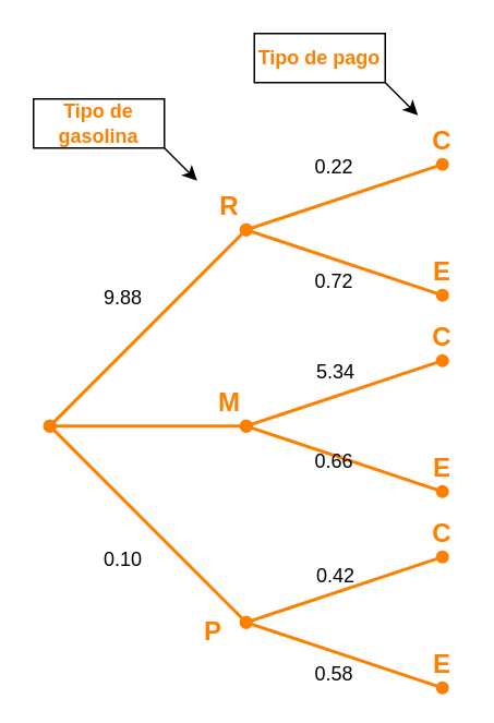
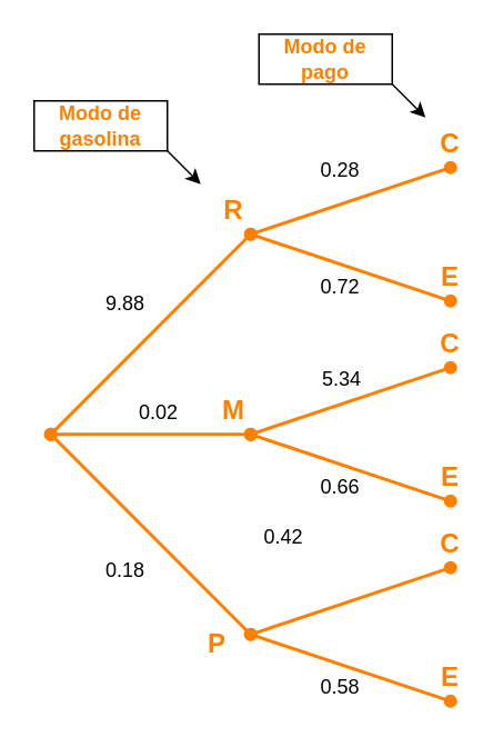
  <mxCell id="0" />
  <mxCell id="1" parent="0" />
- <mxCell id="2" value="&lt;font color=&quot;#ff8000&quot; style=&quot;font-size: 12px;&quot;&gt;&lt;b&gt;Tipo de pago&lt;/b&gt;&lt;/font&gt;" style="text;html=1;strokeColor=default;fillColor=none;align=center;verticalAlign=middle;whiteSpace=wrap;rounded=0;" vertex="1" parent="1"><mxGeometry x="155" y="20" width="80" height="30" as="geometry" /></mxCell>
+ <mxCell id="2" value="&lt;font color=&quot;#ff8000&quot; style=&quot;font-size: 12px;&quot;&gt;&lt;b&gt;Modo de pago&lt;/b&gt;&lt;/font&gt;" style="text;html=1;strokeColor=default;fillColor=none;align=center;verticalAlign=middle;whiteSpace=wrap;rounded=0;" vertex="1" parent="1"><mxGeometry x="155" y="20" width="80" height="30" as="geometry" /></mxCell>
  <mxCell id="3" value="" style="endArrow=classic;html=1;rounded=0;strokeColor=#000000;strokeWidth=1;fontSize=12;fontColor=#FF8000;exitX=1;exitY=1;exitDx=0;exitDy=0;" edge="1" parent="1" source="2"><mxGeometry width="50" height="50" relative="1" as="geometry"><mxPoint x="165" y="150" as="sourcePoint" /><mxPoint x="255" y="70" as="targetPoint" /></mxGeometry></mxCell>
  <mxCell id="4" value="" style="endArrow=none;html=1;rounded=0;strokeColor=#FF8000;strokeWidth=2;startArrow=oval;startFill=1;" edge="1" parent="1"><mxGeometry width="50" height="50" relative="1" as="geometry"><mxPoint x="30" y="260" as="sourcePoint" /><mxPoint x="150" y="140" as="targetPoint" /></mxGeometry></mxCell>
  <mxCell id="5" value="" style="endArrow=none;html=1;rounded=0;strokeColor=#FF8000;strokeWidth=2;startArrow=oval;startFill=1;" edge="1" parent="1"><mxGeometry width="50" height="50" relative="1" as="geometry"><mxPoint x="30" y="260" as="sourcePoint" /><mxPoint x="150" y="380" as="targetPoint" /></mxGeometry></mxCell>
  <mxCell id="6" value="&lt;font color=&quot;#ff8000&quot; style=&quot;font-size: 16px;&quot;&gt;&lt;b&gt;R&lt;/b&gt;&lt;/font&gt;" style="text;html=1;strokeColor=none;fillColor=none;align=center;verticalAlign=middle;whiteSpace=wrap;rounded=0;" vertex="1" parent="1"><mxGeometry x="130" y="110" width="20" height="30" as="geometry" /></mxCell>
  <mxCell id="7" value="" style="endArrow=oval;html=1;rounded=0;strokeColor=#FF8000;strokeWidth=2;startArrow=oval;startFill=1;endFill=1;" edge="1" parent="1"><mxGeometry width="50" height="50" relative="1" as="geometry"><mxPoint x="150" y="140" as="sourcePoint" /><mxPoint x="270" y="100" as="targetPoint" /></mxGeometry></mxCell>
  <mxCell id="8" value="&lt;font color=&quot;#ff8000&quot; style=&quot;font-size: 16px;&quot;&gt;&lt;b&gt;P&lt;/b&gt;&lt;/font&gt;" style="text;html=1;strokeColor=none;fillColor=none;align=center;verticalAlign=middle;whiteSpace=wrap;rounded=0;" vertex="1" parent="1"><mxGeometry x="120" y="370" width="20" height="30" as="geometry" /></mxCell>
  <mxCell id="9" value="" style="endArrow=oval;html=1;rounded=0;strokeColor=#FF8000;strokeWidth=2;startArrow=oval;startFill=1;endFill=1;" edge="1" parent="1"><mxGeometry width="50" height="50" relative="1" as="geometry"><mxPoint x="150" y="380" as="sourcePoint" /><mxPoint x="270" y="340" as="targetPoint" /></mxGeometry></mxCell>
  <mxCell id="10" value="" style="endArrow=oval;html=1;rounded=0;strokeColor=#FF8000;strokeWidth=2;startArrow=oval;startFill=1;endFill=1;" edge="1" parent="1"><mxGeometry width="50" height="50" relative="1" as="geometry"><mxPoint x="30" y="260" as="sourcePoint" /><mxPoint x="150" y="260" as="targetPoint" /></mxGeometry></mxCell>
  <mxCell id="11" value="" style="endArrow=oval;html=1;rounded=0;strokeColor=#FF8000;strokeWidth=2;startArrow=oval;startFill=1;endFill=1;" edge="1" parent="1"><mxGeometry width="50" height="50" relative="1" as="geometry"><mxPoint x="150" y="140" as="sourcePoint" /><mxPoint x="270" y="180" as="targetPoint" /></mxGeometry></mxCell>
  <mxCell id="12" value="&lt;font color=&quot;#ff8000&quot; style=&quot;font-size: 16px;&quot;&gt;&lt;b&gt;M&lt;/b&gt;&lt;/font&gt;" style="text;html=1;strokeColor=none;fillColor=none;align=center;verticalAlign=middle;whiteSpace=wrap;rounded=0;" vertex="1" parent="1"><mxGeometry x="130" y="230" width="20" height="30" as="geometry" /></mxCell>
  <mxCell id="13" value="&lt;font color=&quot;#ff8000&quot; style=&quot;font-size: 16px;&quot;&gt;&lt;b&gt;E&lt;/b&gt;&lt;/font&gt;" style="text;html=1;strokeColor=none;fillColor=none;align=center;verticalAlign=middle;whiteSpace=wrap;rounded=0;" vertex="1" parent="1"><mxGeometry x="260" y="150" width="20" height="30" as="geometry" /></mxCell>
  <mxCell id="14" value="&lt;font color=&quot;#ff8000&quot; style=&quot;font-size: 16px;&quot;&gt;&lt;b&gt;C&lt;/b&gt;&lt;/font&gt;" style="text;html=1;strokeColor=none;fillColor=none;align=center;verticalAlign=middle;whiteSpace=wrap;rounded=0;" vertex="1" parent="1"><mxGeometry x="260" y="70" width="20" height="30" as="geometry" /></mxCell>
- <mxCell id="15" value="&lt;font color=&quot;#000000&quot; style=&quot;font-size: 12px;&quot;&gt;0.10&lt;/font&gt;" style="text;html=1;strokeColor=none;fillColor=none;align=center;verticalAlign=middle;whiteSpace=wrap;rounded=0;fontSize=16;fontColor=#FF8000;" vertex="1" parent="1"><mxGeometry x="60" y="330" width="30" height="20" as="geometry" /></mxCell>
+ <mxCell id="15" value="&lt;font color=&quot;#000000&quot; style=&quot;font-size: 12px;&quot;&gt;0.18&lt;/font&gt;" style="text;html=1;strokeColor=none;fillColor=none;align=center;verticalAlign=middle;whiteSpace=wrap;rounded=0;fontSize=16;fontColor=#FF8000;" vertex="1" parent="1"><mxGeometry x="60" y="330" width="30" height="20" as="geometry" /></mxCell>
  <mxCell id="16" value="&lt;font color=&quot;#000000&quot; style=&quot;font-size: 12px;&quot;&gt;9.88&lt;/font&gt;" style="text;html=1;strokeColor=none;fillColor=none;align=center;verticalAlign=middle;whiteSpace=wrap;rounded=0;fontSize=16;fontColor=#FF8000;" vertex="1" parent="1"><mxGeometry x="60" y="170" width="30" height="20" as="geometry" /></mxCell>
- <mxCell id="17" value="&lt;font color=&quot;#ff8000&quot;&gt;&lt;b&gt;Tipo de gasolina&lt;/b&gt;&lt;/font&gt;" style="text;html=1;strokeColor=default;fillColor=none;align=center;verticalAlign=middle;whiteSpace=wrap;rounded=0;" vertex="1" parent="1"><mxGeometry x="20" y="60" width="80" height="30" as="geometry" /></mxCell>
+ <mxCell id="17" value="&lt;font color=&quot;#ff8000&quot;&gt;&lt;b&gt;Modo de gasolina&lt;/b&gt;&lt;/font&gt;" style="text;html=1;strokeColor=default;fillColor=none;align=center;verticalAlign=middle;whiteSpace=wrap;rounded=0;" vertex="1" parent="1"><mxGeometry x="20" y="60" width="80" height="30" as="geometry" /></mxCell>
  <mxCell id="18" value="" style="endArrow=oval;html=1;rounded=0;strokeColor=#FF8000;strokeWidth=2;startArrow=oval;startFill=1;endFill=1;" edge="1" parent="1"><mxGeometry width="50" height="50" relative="1" as="geometry"><mxPoint x="150" y="260" as="sourcePoint" /><mxPoint x="270" y="220" as="targetPoint" /></mxGeometry></mxCell>
  <mxCell id="19" value="" style="endArrow=oval;html=1;rounded=0;strokeColor=#FF8000;strokeWidth=2;startArrow=oval;startFill=1;endFill=1;" edge="1" parent="1"><mxGeometry width="50" height="50" relative="1" as="geometry"><mxPoint x="150" y="260" as="sourcePoint" /><mxPoint x="270" y="300" as="targetPoint" /></mxGeometry></mxCell>
  <mxCell id="20" value="" style="endArrow=oval;html=1;rounded=0;strokeColor=#FF8000;strokeWidth=2;startArrow=oval;startFill=1;endFill=1;" edge="1" parent="1"><mxGeometry width="50" height="50" relative="1" as="geometry"><mxPoint x="150" y="380" as="sourcePoint" /><mxPoint x="270" y="420" as="targetPoint" /></mxGeometry></mxCell>
  <mxCell id="21" value="&lt;font color=&quot;#ff8000&quot; style=&quot;font-size: 16px;&quot;&gt;&lt;b&gt;E&lt;/b&gt;&lt;/font&gt;" style="text;html=1;strokeColor=none;fillColor=none;align=center;verticalAlign=middle;whiteSpace=wrap;rounded=0;" vertex="1" parent="1"><mxGeometry x="260" y="270" width="20" height="30" as="geometry" /></mxCell>
  <mxCell id="22" value="&lt;font color=&quot;#ff8000&quot; style=&quot;font-size: 16px;&quot;&gt;&lt;b&gt;C&lt;/b&gt;&lt;/font&gt;" style="text;html=1;strokeColor=none;fillColor=none;align=center;verticalAlign=middle;whiteSpace=wrap;rounded=0;" vertex="1" parent="1"><mxGeometry x="260" y="190" width="20" height="30" as="geometry" /></mxCell>
  <mxCell id="23" value="&lt;font color=&quot;#ff8000&quot; style=&quot;font-size: 16px;&quot;&gt;&lt;b&gt;C&lt;/b&gt;&lt;/font&gt;" style="text;html=1;strokeColor=none;fillColor=none;align=center;verticalAlign=middle;whiteSpace=wrap;rounded=0;" vertex="1" parent="1"><mxGeometry x="260" y="310" width="20" height="30" as="geometry" /></mxCell>
  <mxCell id="24" value="&lt;font color=&quot;#ff8000&quot; style=&quot;font-size: 16px;&quot;&gt;&lt;b&gt;E&lt;/b&gt;&lt;/font&gt;" style="text;html=1;strokeColor=none;fillColor=none;align=center;verticalAlign=middle;whiteSpace=wrap;rounded=0;" vertex="1" parent="1"><mxGeometry x="260" y="390" width="20" height="30" as="geometry" /></mxCell>
- <mxCell id="26" value="&lt;font color=&quot;#000000&quot; style=&quot;font-size: 12px;&quot;&gt;0.22&lt;/font&gt;" style="text;html=1;strokeColor=none;fillColor=none;align=center;verticalAlign=middle;whiteSpace=wrap;rounded=0;fontSize=16;fontColor=#FF8000;" vertex="1" parent="1"><mxGeometry x="189" y="90" width="30" height="20" as="geometry" /></mxCell>
+ <mxCell id="25" value="&lt;font color=&quot;#000000&quot; style=&quot;font-size: 12px;&quot;&gt;0.02&lt;/font&gt;" style="text;html=1;strokeColor=none;fillColor=none;align=center;verticalAlign=middle;whiteSpace=wrap;rounded=0;fontSize=16;fontColor=#FF8000;" vertex="1" parent="1"><mxGeometry x="80" y="235" width="30" height="20" as="geometry" /></mxCell>
+ <mxCell id="26" value="&lt;font color=&quot;#000000&quot; style=&quot;font-size: 12px;&quot;&gt;0.28&lt;/font&gt;" style="text;html=1;strokeColor=none;fillColor=none;align=center;verticalAlign=middle;whiteSpace=wrap;rounded=0;fontSize=16;fontColor=#FF8000;" vertex="1" parent="1"><mxGeometry x="189" y="90" width="30" height="20" as="geometry" /></mxCell>
  <mxCell id="27" value="&lt;font color=&quot;#000000&quot; style=&quot;font-size: 12px;&quot;&gt;0.72&lt;/font&gt;" style="text;html=1;strokeColor=none;fillColor=none;align=center;verticalAlign=middle;whiteSpace=wrap;rounded=0;fontSize=16;fontColor=#FF8000;" vertex="1" parent="1"><mxGeometry x="189" y="160" width="30" height="20" as="geometry" /></mxCell>
  <mxCell id="28" value="&lt;font color=&quot;#000000&quot; style=&quot;font-size: 12px;&quot;&gt;5.34&lt;/font&gt;" style="text;html=1;strokeColor=none;fillColor=none;align=center;verticalAlign=middle;whiteSpace=wrap;rounded=0;fontSize=16;fontColor=#FF8000;" vertex="1" parent="1"><mxGeometry x="190" y="215" width="30" height="20" as="geometry" /></mxCell>
- <mxCell id="29" value="&lt;font color=&quot;#000000&quot; style=&quot;font-size: 12px;&quot;&gt;0.66&lt;/font&gt;" style="text;html=1;strokeColor=none;fillColor=none;align=center;verticalAlign=middle;whiteSpace=wrap;rounded=0;fontSize=16;fontColor=#FF8000;" vertex="1" parent="1"><mxGeometry x="189" y="270" width="30" height="20" as="geometry" /></mxCell>
- <mxCell id="30" value="&lt;font color=&quot;#000000&quot; style=&quot;font-size: 12px;&quot;&gt;0.42&lt;/font&gt;" style="text;html=1;strokeColor=none;fillColor=none;align=center;verticalAlign=middle;whiteSpace=wrap;rounded=0;fontSize=16;fontColor=#FF8000;" vertex="1" parent="1"><mxGeometry x="190" y="340" width="30" height="20" as="geometry" /></mxCell>
+ <mxCell id="29" value="&lt;font color=&quot;#000000&quot; style=&quot;font-size: 12px;&quot;&gt;0.66&lt;/font&gt;" style="text;html=1;strokeColor=none;fillColor=none;align=center;verticalAlign=middle;whiteSpace=wrap;rounded=0;fontSize=16;fontColor=#FF8000;" vertex="1" parent="1"><mxGeometry x="189" y="280" width="30" height="20" as="geometry" /></mxCell>
+ <mxCell id="30" value="&lt;font color=&quot;#000000&quot; style=&quot;font-size: 12px;&quot;&gt;0.42&lt;/font&gt;" style="text;html=1;strokeColor=none;fillColor=none;align=center;verticalAlign=middle;whiteSpace=wrap;rounded=0;fontSize=16;fontColor=#FF8000;" vertex="1" parent="1"><mxGeometry x="155" y="310" width="30" height="20" as="geometry" /></mxCell>
  <mxCell id="31" value="&lt;font color=&quot;#000000&quot; style=&quot;font-size: 12px;&quot;&gt;0.58&lt;/font&gt;" style="text;html=1;strokeColor=none;fillColor=none;align=center;verticalAlign=middle;whiteSpace=wrap;rounded=0;fontSize=16;fontColor=#FF8000;" vertex="1" parent="1"><mxGeometry x="188.5" y="400" width="30" height="20" as="geometry" /></mxCell>
  <mxCell id="32" value="" style="endArrow=classic;html=1;rounded=0;strokeColor=#000000;strokeWidth=1;fontSize=12;fontColor=#FF8000;exitX=1;exitY=1;exitDx=0;exitDy=0;" edge="1" parent="1" source="17"><mxGeometry width="50" height="50" relative="1" as="geometry"><mxPoint x="245" y="60" as="sourcePoint" /><mxPoint x="120" y="110" as="targetPoint" /></mxGeometry></mxCell>
